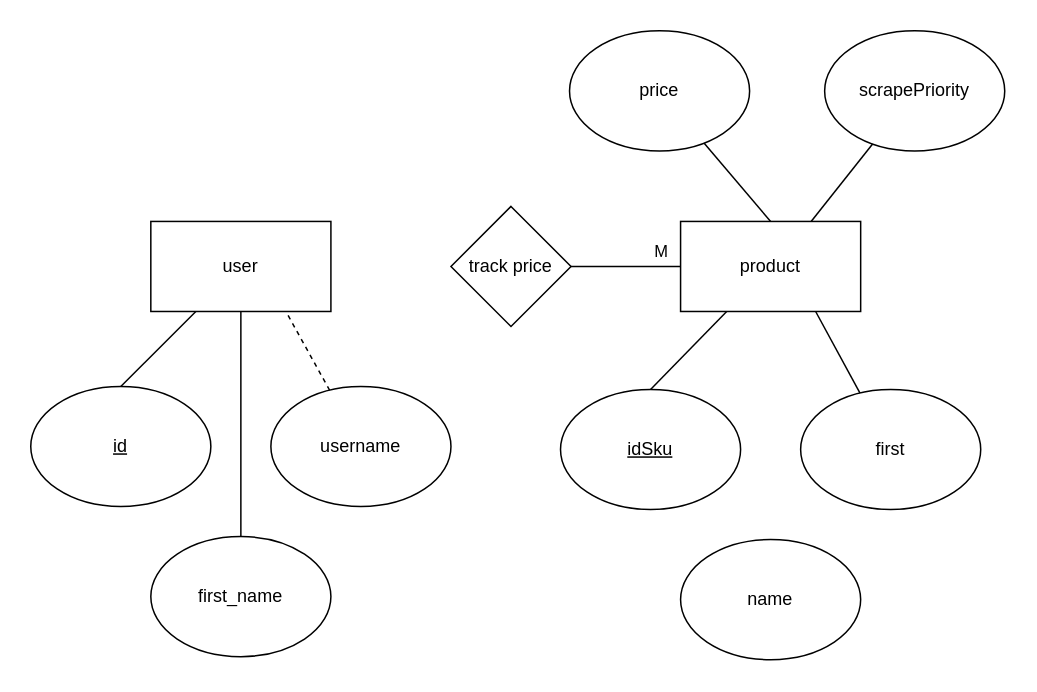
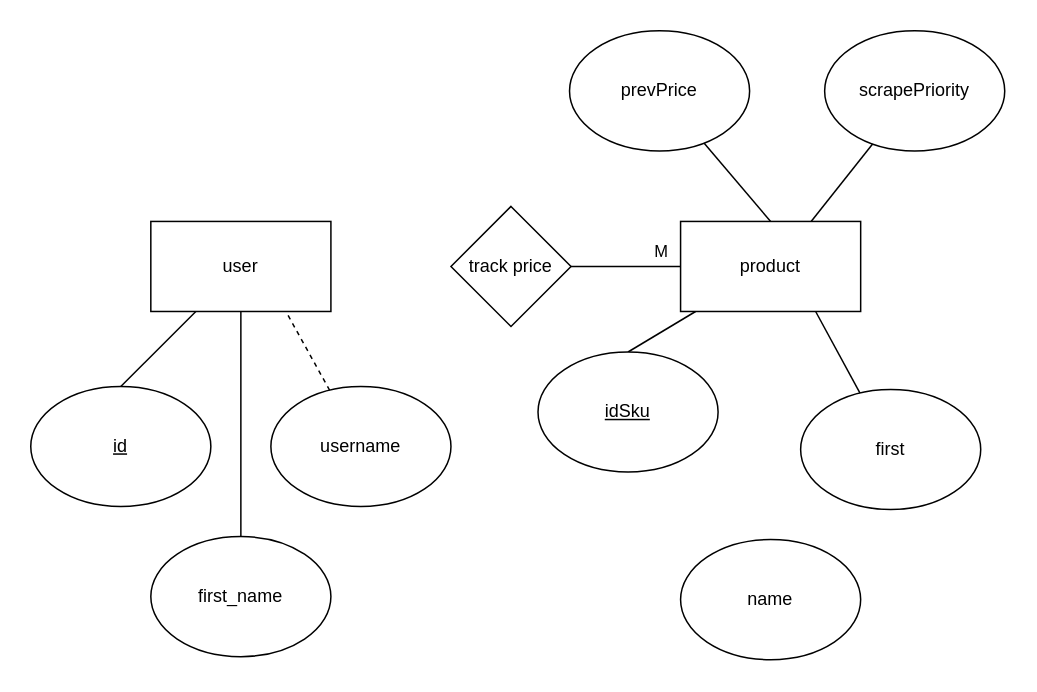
  <mxCell id="0" />
  <mxCell id="1" parent="0" />
  <mxCell id="2" style="rounded=0;orthogonalLoop=1;jettySize=auto;html=1;entryX=0.5;entryY=0;entryDx=0;entryDy=0;endArrow=none;endFill=0;" parent="1" source="3" target="4" edge="1"><mxGeometry relative="1" as="geometry" /></mxCell>
  <mxCell id="3" value="user" style="rounded=0;whiteSpace=wrap;html=1;" parent="1" vertex="1"><mxGeometry x="100" y="147" width="120" height="60" as="geometry" /></mxCell>
  <mxCell id="4" value="&lt;u&gt;id&lt;/u&gt;" style="ellipse;whiteSpace=wrap;html=1;" parent="1" vertex="1"><mxGeometry x="20" y="257" width="120" height="80" as="geometry" /></mxCell>
  <mxCell id="5" style="rounded=0;orthogonalLoop=1;jettySize=auto;html=1;entryX=0.5;entryY=1;entryDx=0;entryDy=0;endArrow=none;endFill=0;" parent="1" source="6" target="3" edge="1"><mxGeometry relative="1" as="geometry" /></mxCell>
  <mxCell id="6" value="first_name" style="ellipse;whiteSpace=wrap;html=1;" parent="1" vertex="1"><mxGeometry x="100" y="357" width="120" height="80" as="geometry" /></mxCell>
  <mxCell id="7" style="rounded=0;orthogonalLoop=1;jettySize=auto;html=1;entryX=0.75;entryY=1;entryDx=0;entryDy=0;endArrow=none;endFill=0;dashed=1;" parent="1" source="8" target="3" edge="1"><mxGeometry relative="1" as="geometry" /></mxCell>
  <mxCell id="8" value="username" style="ellipse;whiteSpace=wrap;html=1;" parent="1" vertex="1"><mxGeometry x="180" y="257" width="120" height="80" as="geometry" /></mxCell>
  <mxCell id="9" style="rounded=0;orthogonalLoop=1;jettySize=auto;html=1;entryX=0.5;entryY=0;entryDx=0;entryDy=0;endArrow=none;endFill=0;" parent="1" source="10" target="11" edge="1"><mxGeometry relative="1" as="geometry" /></mxCell>
  <mxCell id="10" value="&lt;div&gt;product&lt;/div&gt;" style="rounded=0;whiteSpace=wrap;html=1;" parent="1" vertex="1"><mxGeometry x="453" y="147" width="120" height="60" as="geometry" /></mxCell>
- <mxCell id="11" value="&lt;u&gt;idSku&lt;/u&gt;" style="ellipse;whiteSpace=wrap;html=1;" parent="1" vertex="1"><mxGeometry x="373" y="259" width="120" height="80" as="geometry" /></mxCell>
+ <mxCell id="11" value="&lt;u&gt;idSku&lt;/u&gt;" style="ellipse;whiteSpace=wrap;html=1;" parent="1" vertex="1"><mxGeometry x="358" y="234" width="120" height="80" as="geometry" /></mxCell>
  <mxCell id="12" value="name" style="ellipse;whiteSpace=wrap;html=1;" parent="1" vertex="1"><mxGeometry x="453" y="359" width="120" height="80" as="geometry" /></mxCell>
  <mxCell id="13" style="rounded=0;orthogonalLoop=1;jettySize=auto;html=1;entryX=0.75;entryY=1;entryDx=0;entryDy=0;endArrow=none;endFill=0;" parent="1" source="14" target="10" edge="1"><mxGeometry relative="1" as="geometry" /></mxCell>
  <mxCell id="14" value="first" style="ellipse;whiteSpace=wrap;html=1;" parent="1" vertex="1"><mxGeometry x="533" y="259" width="120" height="80" as="geometry" /></mxCell>
  <mxCell id="15" style="rounded=0;orthogonalLoop=1;jettySize=auto;html=1;entryX=0.5;entryY=0;entryDx=0;entryDy=0;endArrow=none;endFill=0;" parent="1" source="16" target="10" edge="1"><mxGeometry relative="1" as="geometry" /></mxCell>
- <mxCell id="16" value="price" style="ellipse;whiteSpace=wrap;html=1;" parent="1" vertex="1"><mxGeometry x="379" y="20" width="120" height="80" as="geometry" /></mxCell>
+ <mxCell id="16" value="prevPrice" style="ellipse;whiteSpace=wrap;html=1;" parent="1" vertex="1"><mxGeometry x="379" y="20" width="120" height="80" as="geometry" /></mxCell>
  <mxCell id="17" value="scrapePriority" style="ellipse;whiteSpace=wrap;html=1;" parent="1" vertex="1"><mxGeometry x="549" y="20" width="120" height="80" as="geometry" /></mxCell>
  <mxCell id="18" style="rounded=0;orthogonalLoop=1;jettySize=auto;html=1;endArrow=none;endFill=0;" parent="1" source="17" edge="1"><mxGeometry relative="1" as="geometry"><mxPoint x="540" y="147" as="targetPoint" /></mxGeometry></mxCell>
  <mxCell id="19" value="M" style="edgeStyle=orthogonalEdgeStyle;rounded=0;orthogonalLoop=1;jettySize=auto;html=1;endArrow=none;endFill=0;" parent="1" source="20" target="10" edge="1"><mxGeometry x="0.644" y="10" relative="1" as="geometry"><mxPoint as="offset" /></mxGeometry></mxCell>
  <mxCell id="20" value="track price" style="rhombus;whiteSpace=wrap;html=1;" parent="1" vertex="1"><mxGeometry x="300" y="137" width="80" height="80" as="geometry" /></mxCell>
